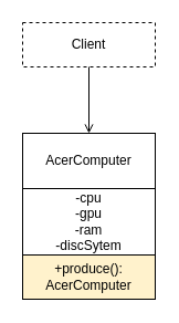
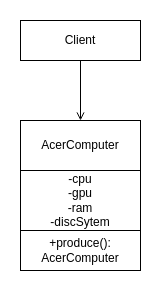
  <mxCell id="0" />
  <mxCell id="1" parent="0" />
- <mxCell id="2" value="Client" style="rounded=0;whiteSpace=wrap;html=1;dashed=1;" parent="1" vertex="1"><mxGeometry x="20" y="20" width="120" height="40" as="geometry" /></mxCell>
+ <mxCell id="2" value="Client" style="rounded=0;whiteSpace=wrap;html=1;" parent="1" vertex="1"><mxGeometry x="20" y="20" width="120" height="40" as="geometry" /></mxCell>
  <mxCell id="3" value="AcerComputer" style="rounded=0;whiteSpace=wrap;html=1;" parent="1" vertex="1"><mxGeometry x="20" y="120" width="120" height="50" as="geometry" /></mxCell>
  <mxCell id="4" value="" style="endArrow=open;html=1;exitX=0.5;exitY=1;exitDx=0;exitDy=0;entryX=0.5;entryY=0;entryDx=0;entryDy=0;" parent="1" source="2" target="3" edge="1"><mxGeometry width="50" height="50" relative="1" as="geometry"><mxPoint x="60" y="110" as="sourcePoint" /><mxPoint x="110" y="60" as="targetPoint" /></mxGeometry></mxCell>
  <mxCell id="5" value="-cpu&lt;br&gt;-gpu&lt;br&gt;-ram&lt;br&gt;-discSytem" style="rounded=0;whiteSpace=wrap;html=1;" parent="1" vertex="1"><mxGeometry x="20" y="170" width="120" height="60" as="geometry" /></mxCell>
- <mxCell id="6" value="+produce(): AcerComputer" style="rounded=0;whiteSpace=wrap;html=1;fillColor=#fff2cc;" parent="1" vertex="1"><mxGeometry x="20" y="230" width="120" height="40" as="geometry" /></mxCell>
+ <mxCell id="6" value="+produce(): AcerComputer" style="rounded=0;whiteSpace=wrap;html=1;" parent="1" vertex="1"><mxGeometry x="20" y="230" width="120" height="40" as="geometry" /></mxCell>
